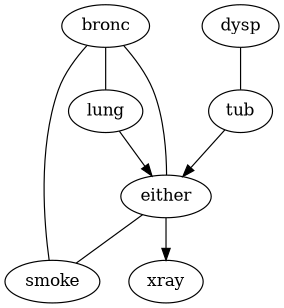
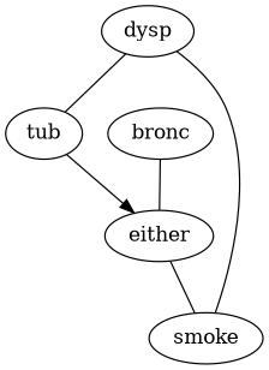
  digraph {
    edge [dir=none]
    tub
    either
-   xray
    smoke
-   lung
    bronc
    dysp
    tub -> either [dir=""]
-   either -> xray [dir=""]
    either -> smoke
-   lung -> either [dir=""]
    bronc -> either
-   bronc -> smoke
-   bronc -> lung
+   dysp -> smoke
    dysp -> tub
  }
